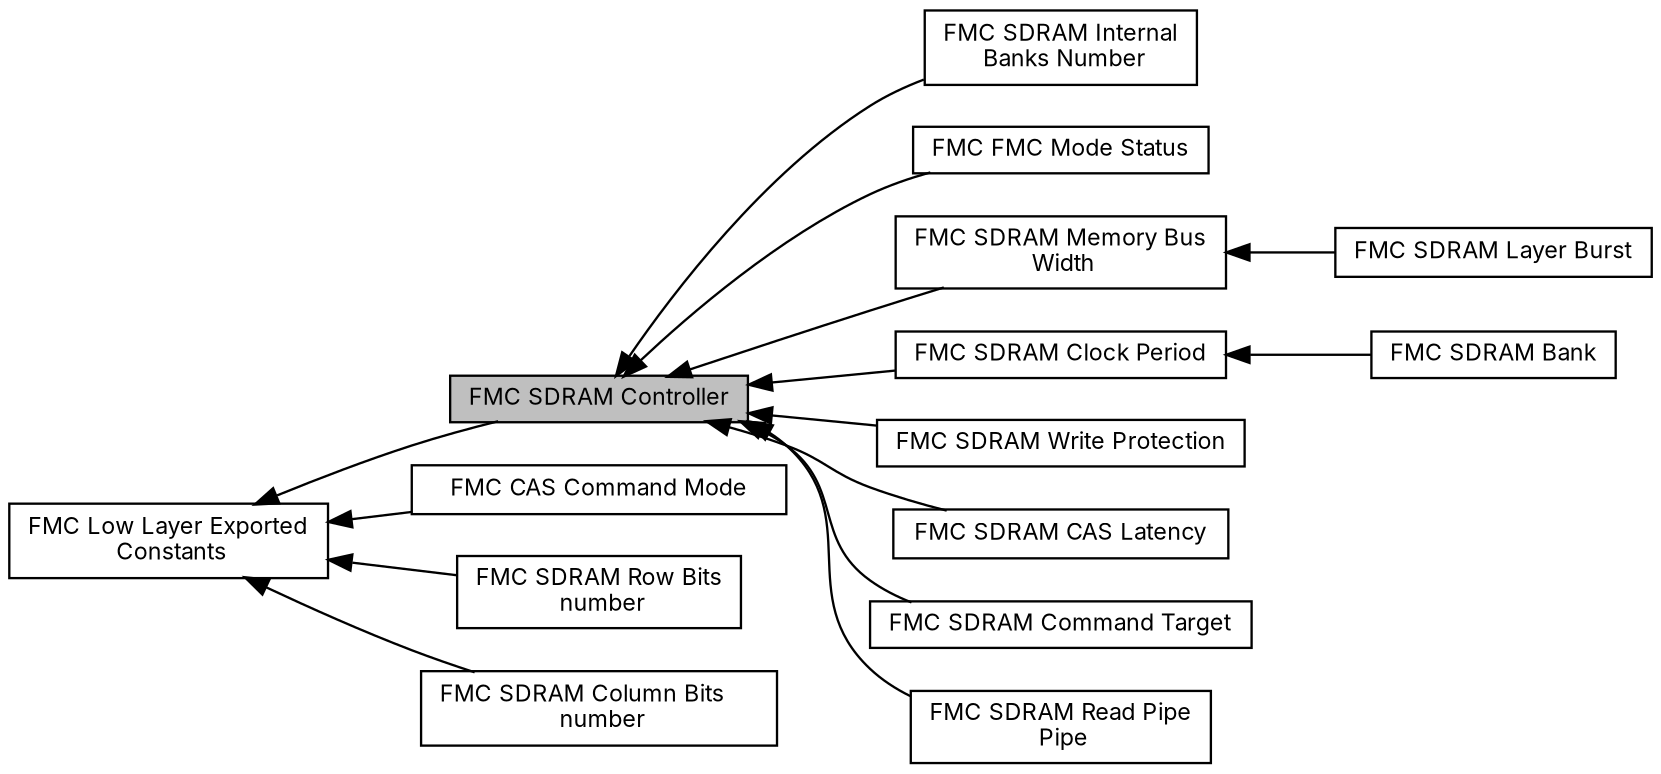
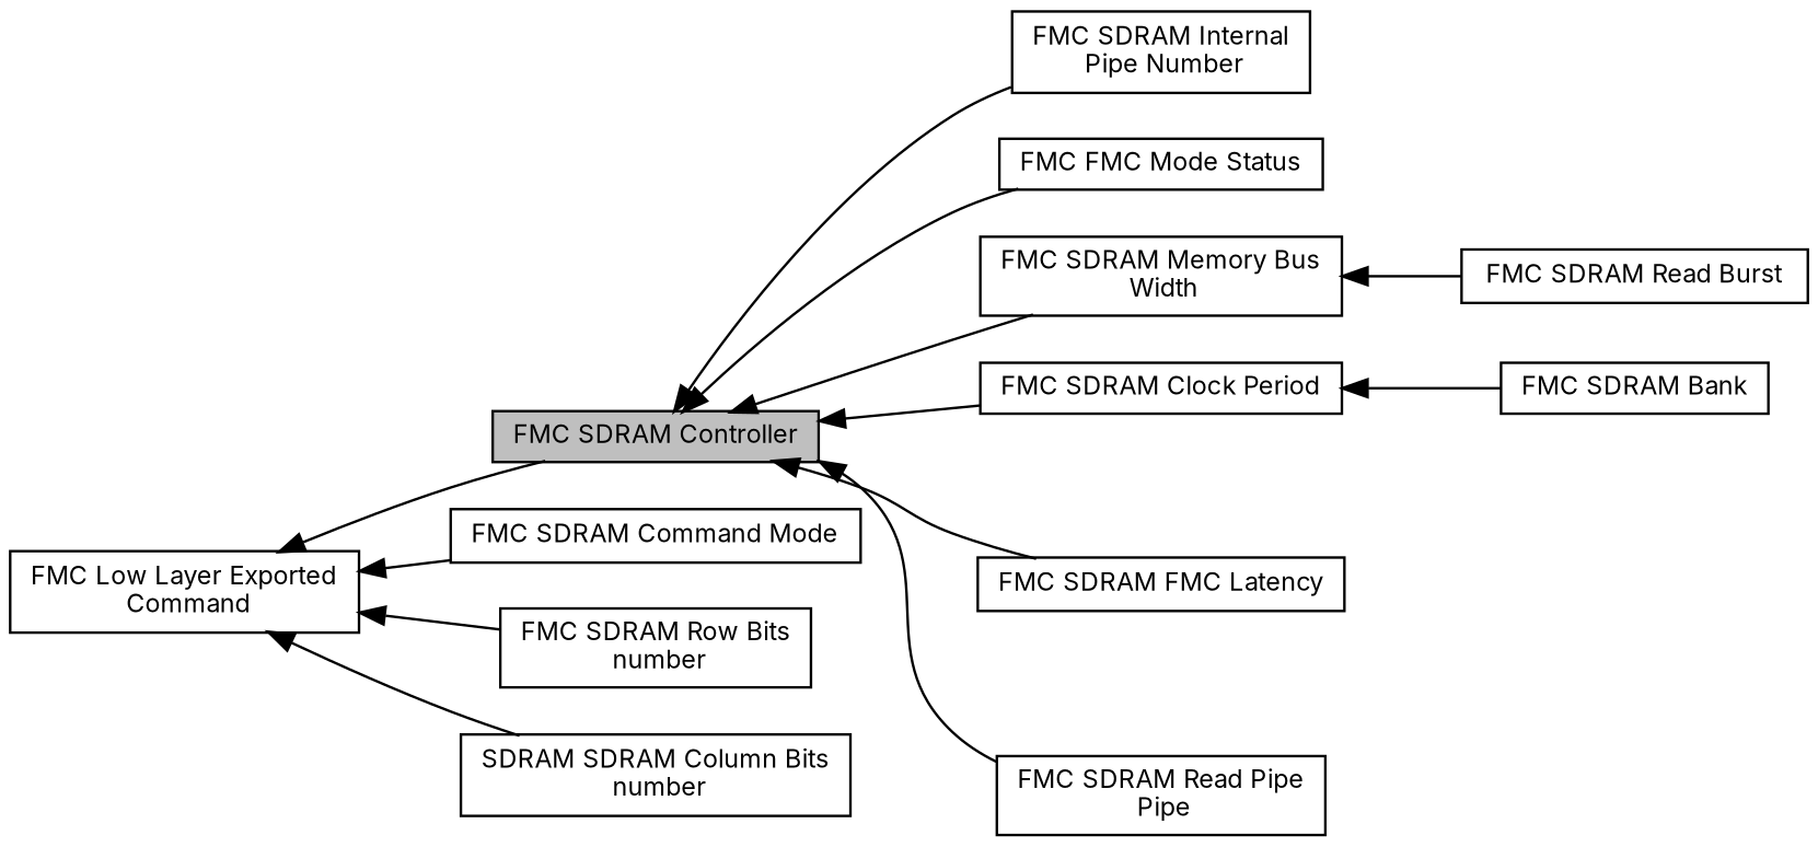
  digraph {
    fontname=Inter
    rankdir=LR
    node [color=black fillcolor=white fontname=Inter fontsize=10 shape=record style=filled]
    edge [dir=back fontname=Inter fontsize=10 labelfontname=Helvetica labelfontsize=10 shape=plaintext style=solid]
    n1 [fillcolor=grey75 fontcolor=black height=0.2 label="FMC SDRAM Controller" width=0.4]
-   n2 [height=0.2 label="FMC SDRAM Internal\l Banks Number" width=0.4]
+   n2 [height=0.2 label="FMC SDRAM Internal\l Pipe Number" width=0.4]
    n3 [height=0.2 label="FMC FMC Mode Status" width=0.4]
    n4 [height=0.2 label="FMC SDRAM Memory Bus\l Width" width=0.4]
    n5 [height=0.2 label="FMC SDRAM Clock Period" width=0.4]
-   n6 [height=0.2 label="FMC SDRAM Write Protection" width=0.4]
-   n7 [height=0.2 label="FMC SDRAM CAS Latency" width=0.4]
-   n8 [height=0.2 label="FMC SDRAM Command Target" width=0.4]
+   n7 [height=0.2 label="FMC SDRAM FMC Latency" width=0.4]
    n9 [height=0.2 label="FMC SDRAM Read Pipe\l Pipe" width=0.4]
    n10 [height=0.2 label="FMC SDRAM Bank" width=0.4]
-   n11 [height=0.2 label="FMC SDRAM Layer Burst" width=0.4]
-   n12 [height=0.2 label="FMC CAS Command Mode" width=0.4]
+   n11 [height=0.2 label="FMC SDRAM Read Burst" width=0.4]
+   n12 [height=0.2 label="FMC SDRAM Command Mode" width=0.4]
    n13 [height=0.2 label="FMC SDRAM Row Bits\l number" width=0.4]
-   n14 [height=0.2 label="FMC SDRAM Column Bits\l number" width=0.4]
-   n15 [height=0.2 label="FMC Low Layer Exported\l Constants" width=0.4]
+   n14 [height=0.2 label="SDRAM SDRAM Column Bits\l number" width=0.4]
+   n15 [height=0.2 label="FMC Low Layer Exported\l Command" width=0.4]
    n1 -> n2
    n1 -> n3
    n1 -> n4
    n1 -> n5
-   n1 -> n6
    n1 -> n7
-   n1 -> n8
    n1 -> n9
    n4 -> n11
    n5 -> n10
    n15 -> n1
    n15 -> n12
    n15 -> n13
    n15 -> n14
  }
